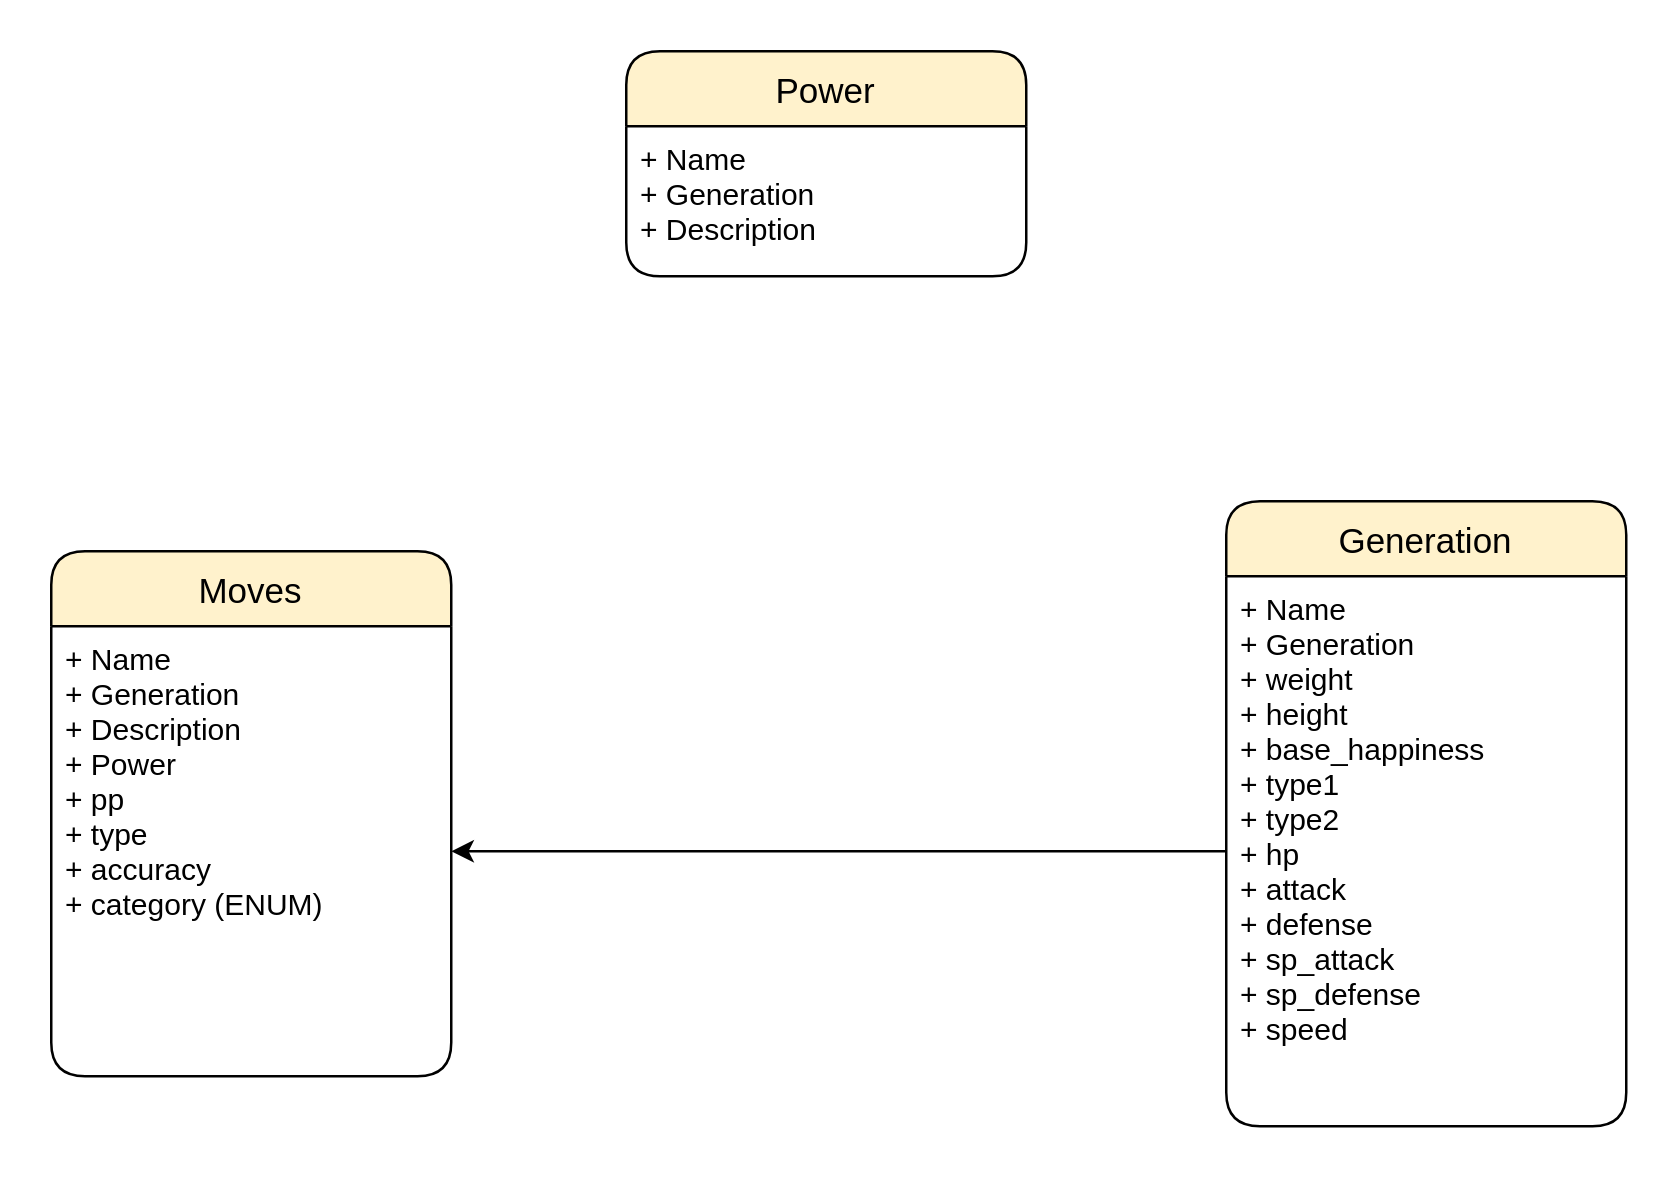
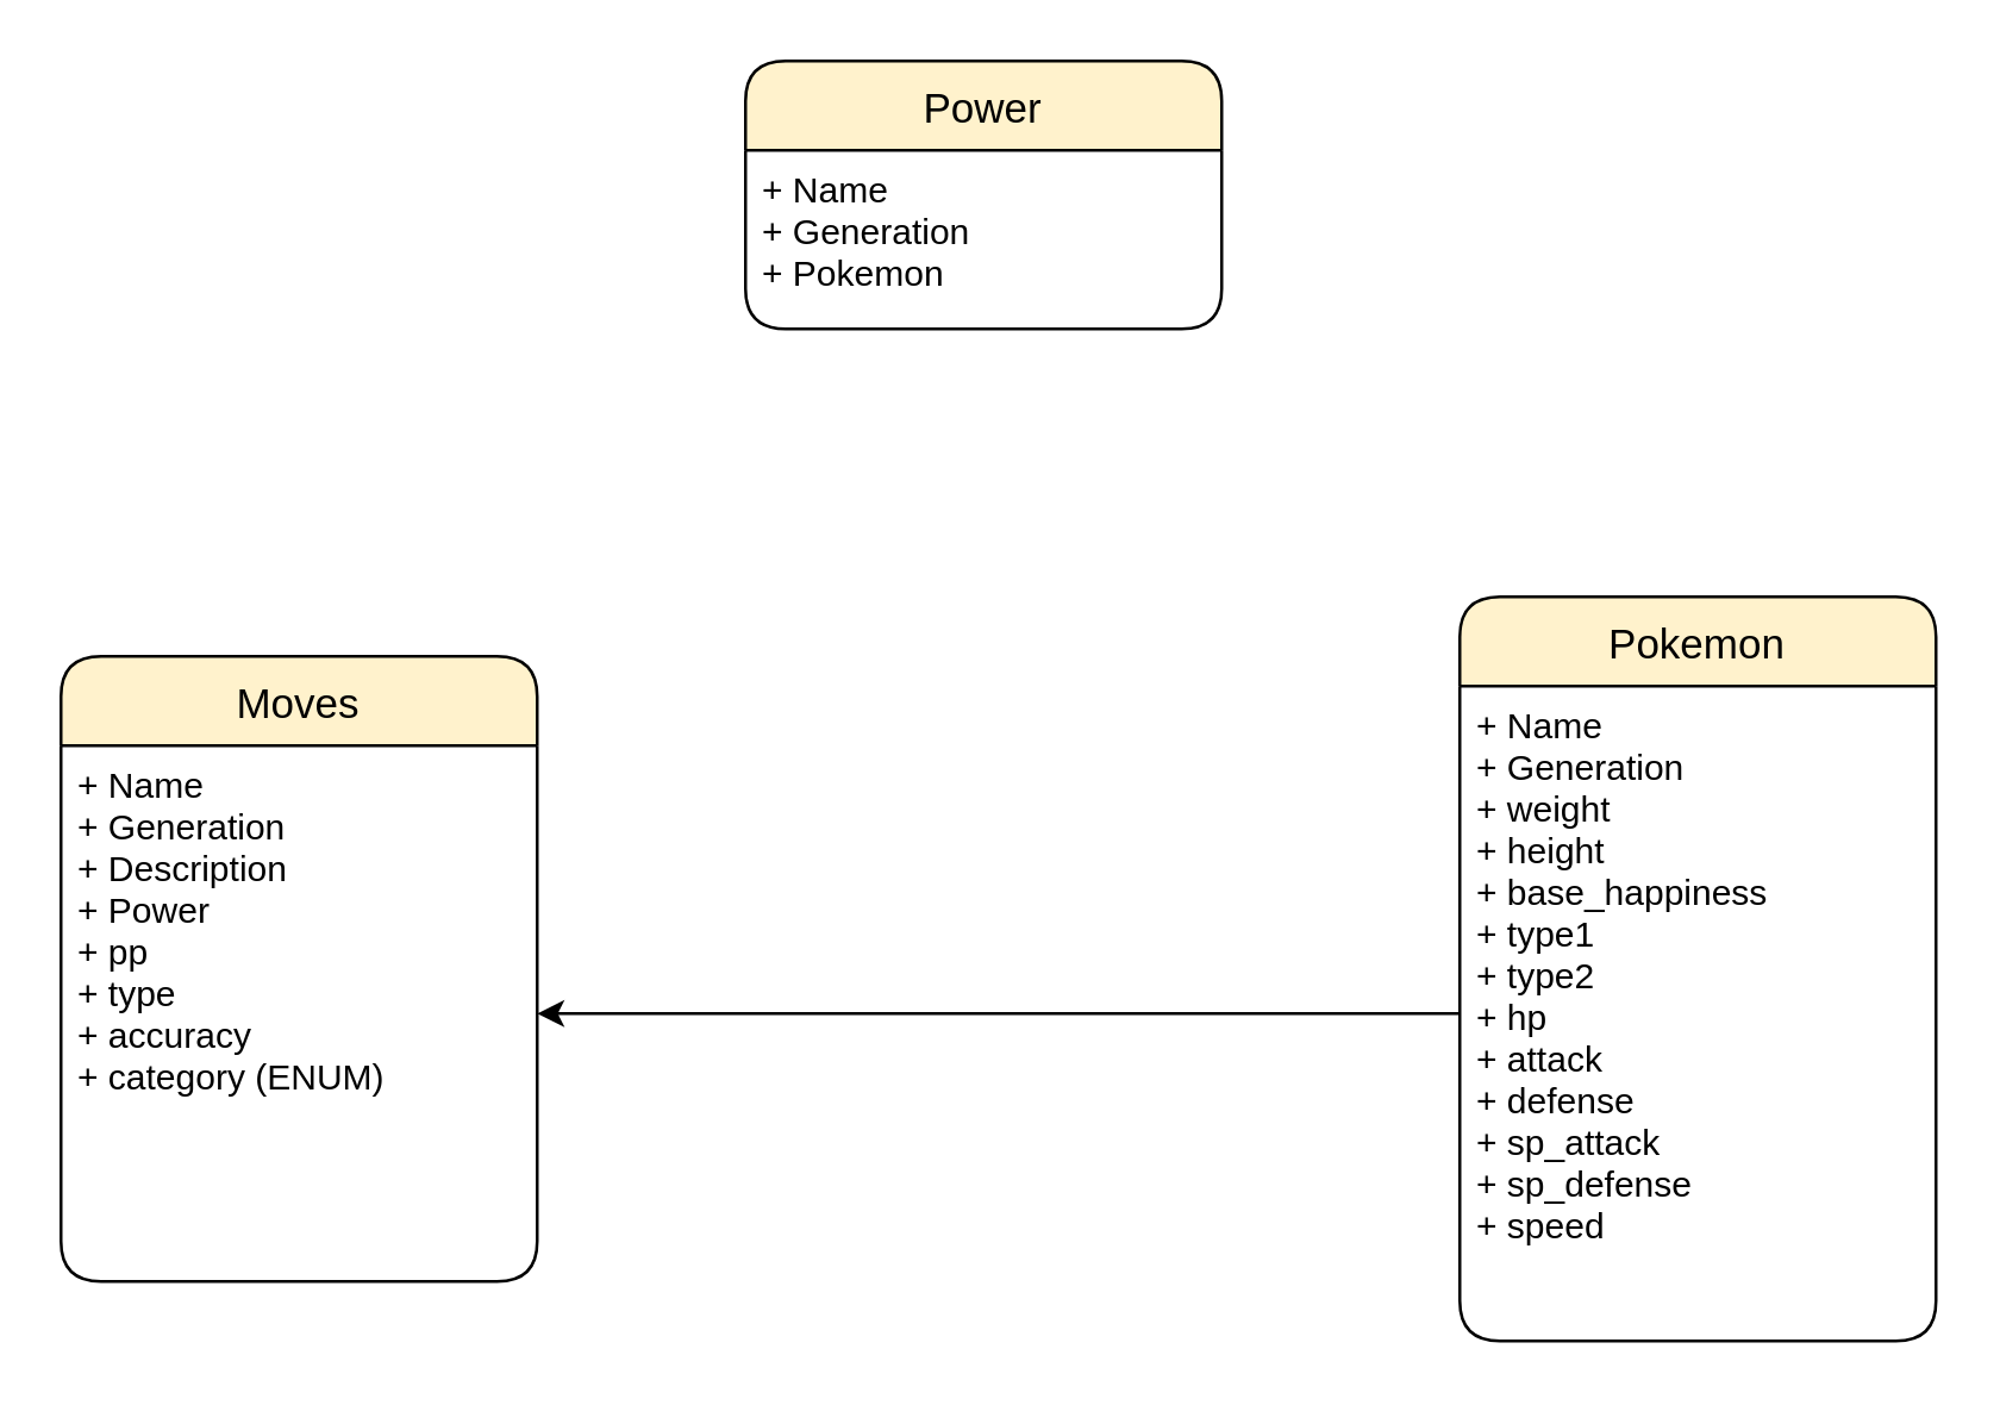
  <mxCell id="0" />
  <mxCell id="1" parent="0" />
- <mxCell id="2" value="Generation" style="swimlane;childLayout=stackLayout;horizontal=1;startSize=30;horizontalStack=0;rounded=1;fontSize=14;fontStyle=0;strokeWidth=1;resizeParent=0;resizeLast=1;shadow=0;dashed=0;align=center;fillColor=#fff2cc;strokeColor=default;swimlaneLine=1;sketch=0;glass=0;" vertex="1" parent="1"><mxGeometry x="490" y="200" width="160" height="250" as="geometry"><mxRectangle x="210" y="390" width="70" height="30" as="alternateBounds" /></mxGeometry></mxCell>
+ <mxCell id="2" value="Pokemon" style="swimlane;childLayout=stackLayout;horizontal=1;startSize=30;horizontalStack=0;rounded=1;fontSize=14;fontStyle=0;strokeWidth=1;resizeParent=0;resizeLast=1;shadow=0;dashed=0;align=center;fillColor=#fff2cc;strokeColor=default;swimlaneLine=1;sketch=0;glass=0;" vertex="1" parent="1"><mxGeometry x="490" y="200" width="160" height="250" as="geometry"><mxRectangle x="210" y="390" width="70" height="30" as="alternateBounds" /></mxGeometry></mxCell>
  <mxCell id="3" value="+ Name&#10;+ Generation&#10;+ weight&#10;+ height&#10;+ base_happiness&#10;+ type1&#10;+ type2&#10;+ hp&#10;+ attack&#10;+ defense&#10;+ sp_attack&#10;+ sp_defense&#10;+ speed" style="align=left;strokeColor=none;fillColor=none;spacingLeft=4;fontSize=12;verticalAlign=top;resizable=0;rotatable=0;part=1;" vertex="1" parent="2"><mxGeometry y="30" width="160" height="220" as="geometry" /></mxCell>
  <mxCell id="4" value="Power" style="swimlane;childLayout=stackLayout;horizontal=1;startSize=30;horizontalStack=0;rounded=1;fontSize=14;fontStyle=0;strokeWidth=1;resizeParent=0;resizeLast=1;shadow=0;dashed=0;align=center;fillColor=#fff2cc;strokeColor=default;swimlaneLine=1;sketch=0;glass=0;" vertex="1" parent="1"><mxGeometry x="250" y="20" width="160" height="90" as="geometry"><mxRectangle x="210" y="390" width="70" height="30" as="alternateBounds" /></mxGeometry></mxCell>
- <mxCell id="5" value="+ Name&#10;+ Generation&#10;+ Description" style="align=left;strokeColor=none;fillColor=none;spacingLeft=4;fontSize=12;verticalAlign=top;resizable=0;rotatable=0;part=1;" vertex="1" parent="4"><mxGeometry y="30" width="160" height="60" as="geometry" /></mxCell>
+ <mxCell id="5" value="+ Name&#10;+ Generation&#10;+ Pokemon" style="align=left;strokeColor=none;fillColor=none;spacingLeft=4;fontSize=12;verticalAlign=top;resizable=0;rotatable=0;part=1;" vertex="1" parent="4"><mxGeometry y="30" width="160" height="60" as="geometry" /></mxCell>
  <mxCell id="6" value="Moves" style="swimlane;childLayout=stackLayout;horizontal=1;startSize=30;horizontalStack=0;rounded=1;fontSize=14;fontStyle=0;strokeWidth=1;resizeParent=0;resizeLast=1;shadow=0;dashed=0;align=center;fillColor=#fff2cc;strokeColor=default;swimlaneLine=1;sketch=0;glass=0;" vertex="1" parent="1"><mxGeometry x="20" y="220" width="160" height="210" as="geometry"><mxRectangle x="210" y="390" width="70" height="30" as="alternateBounds" /></mxGeometry></mxCell>
  <mxCell id="7" value="+ Name&#10;+ Generation&#10;+ Description&#10;+ Power&#10;+ pp&#10;+ type&#10;+ accuracy&#10;+ category (ENUM)&#10;" style="align=left;strokeColor=none;fillColor=none;spacingLeft=4;fontSize=12;verticalAlign=top;resizable=0;rotatable=0;part=1;" vertex="1" parent="6"><mxGeometry y="30" width="160" height="180" as="geometry" /></mxCell>
  <mxCell id="8" style="edgeStyle=orthogonalEdgeStyle;rounded=0;orthogonalLoop=1;jettySize=auto;html=1;entryX=1;entryY=0.5;entryDx=0;entryDy=0;" edge="1" parent="1" source="3" target="7"><mxGeometry relative="1" as="geometry" /></mxCell>
